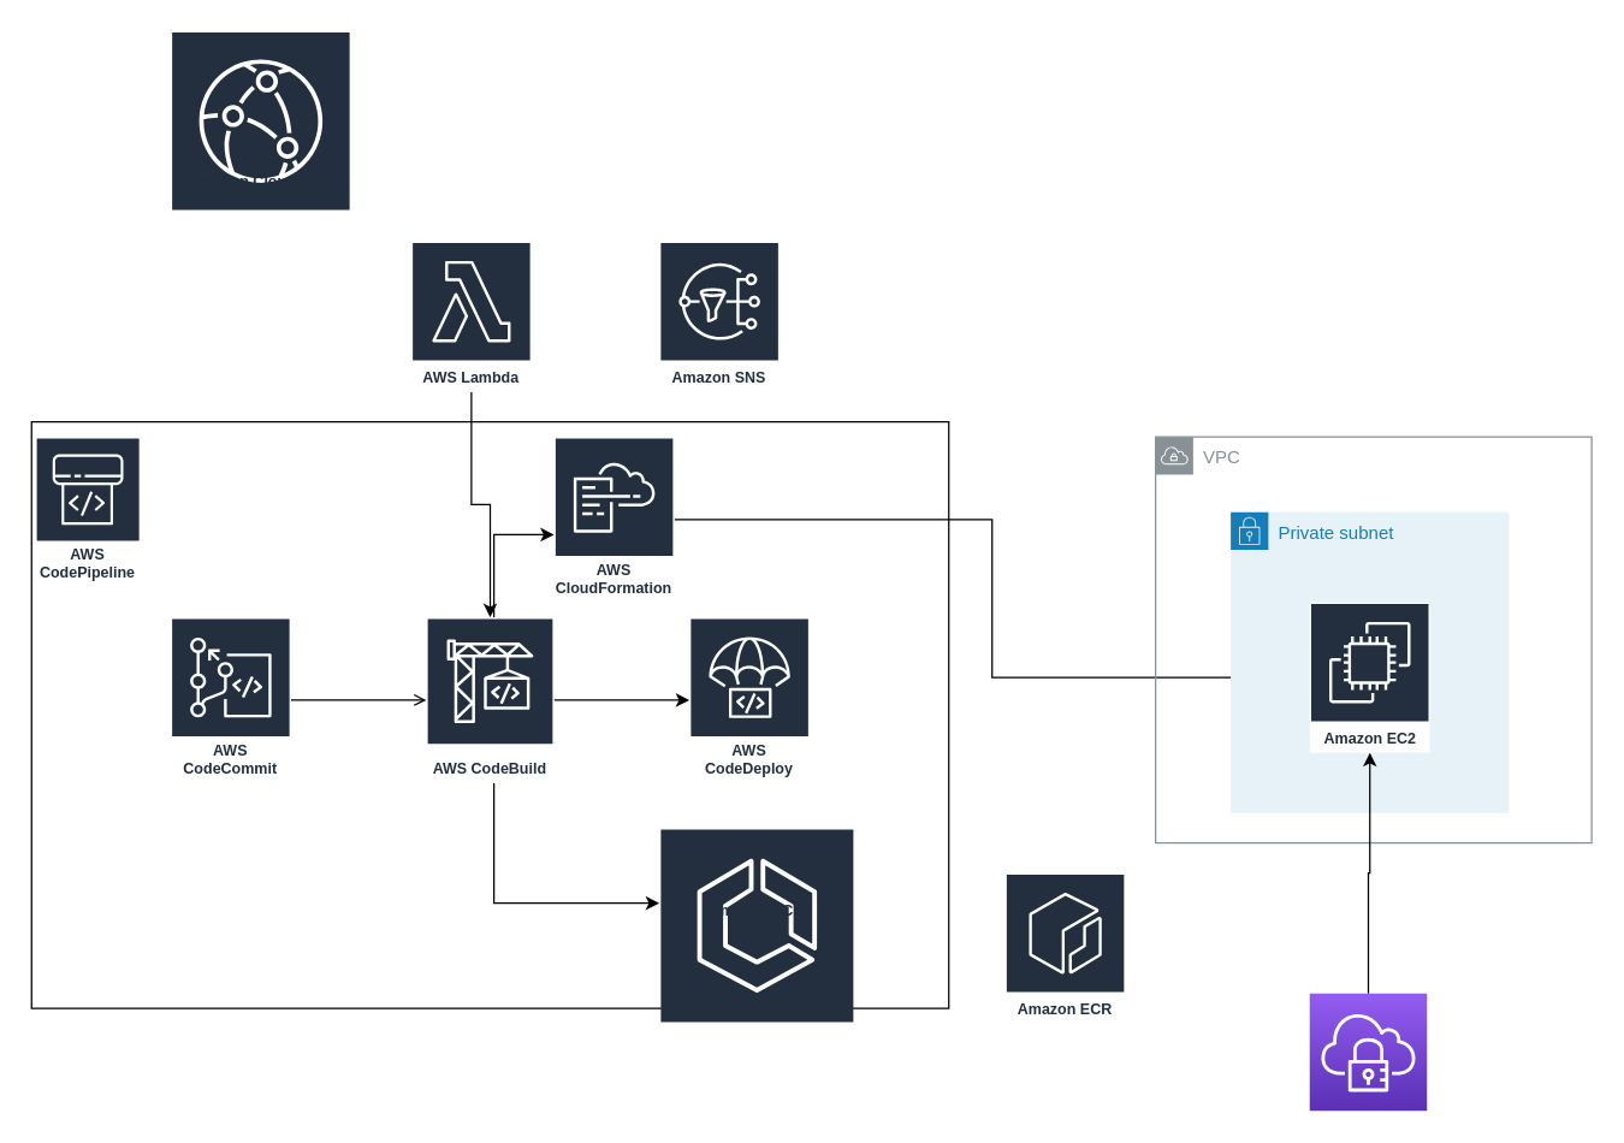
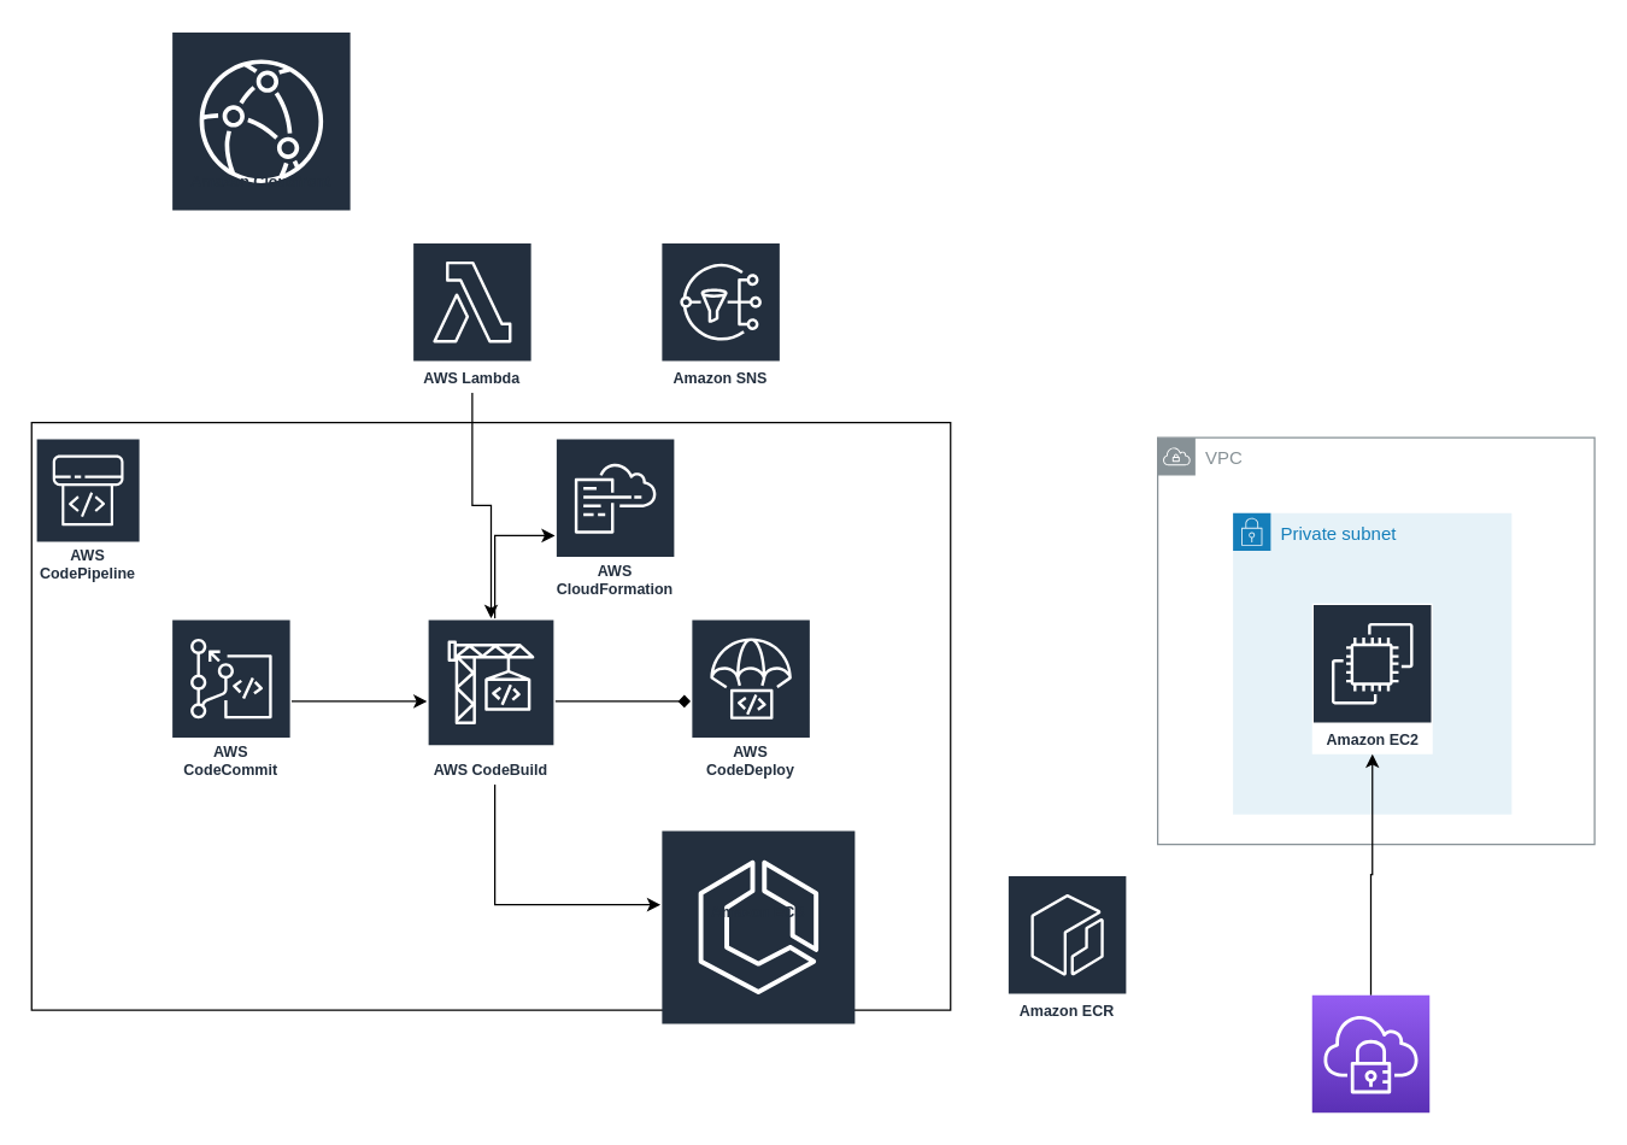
  <mxCell id="0" />
  <mxCell id="1" parent="0" />
  <mxCell id="2" value="" style="rounded=0;whiteSpace=wrap;html=1;" vertex="1" parent="1"><mxGeometry x="20.5" y="280" width="610" height="390" as="geometry" /></mxCell>
- <mxCell id="3" style="edgeStyle=orthogonalEdgeStyle;rounded=0;orthogonalLoop=1;jettySize=auto;html=1;endArrow=open;" edge="1" parent="1" source="4" target="8"><mxGeometry relative="1" as="geometry"><mxPoint x="283" y="495" as="targetPoint" /></mxGeometry></mxCell>
+ <mxCell id="3" style="edgeStyle=orthogonalEdgeStyle;rounded=0;orthogonalLoop=1;jettySize=auto;html=1;" edge="1" parent="1" source="4" target="8"><mxGeometry relative="1" as="geometry"><mxPoint x="283" y="495" as="targetPoint" /></mxGeometry></mxCell>
  <mxCell id="4" value="AWS CodeCommit" style="sketch=0;outlineConnect=0;fontColor=#232F3E;gradientColor=none;strokeColor=#ffffff;fillColor=#232F3E;dashed=0;verticalLabelPosition=middle;verticalAlign=bottom;align=center;html=1;whiteSpace=wrap;fontSize=10;fontStyle=1;spacing=3;shape=mxgraph.aws4.productIcon;prIcon=mxgraph.aws4.codecommit;" vertex="1" parent="1"><mxGeometry x="113" y="410" width="80" height="110" as="geometry" /></mxCell>
  <mxCell id="5" style="edgeStyle=orthogonalEdgeStyle;rounded=0;orthogonalLoop=1;jettySize=auto;html=1;" edge="1" parent="1" source="8" target="11"><mxGeometry relative="1" as="geometry"><Array as="points"><mxPoint x="328" y="355" /></Array></mxGeometry></mxCell>
- <mxCell id="6" style="edgeStyle=orthogonalEdgeStyle;rounded=0;orthogonalLoop=1;jettySize=auto;html=1;" edge="1" parent="1" source="8" target="23"><mxGeometry relative="1" as="geometry" /></mxCell>
+ <mxCell id="6" style="edgeStyle=orthogonalEdgeStyle;rounded=0;orthogonalLoop=1;jettySize=auto;html=1;endArrow=diamond;" edge="1" parent="1" source="8" target="23"><mxGeometry relative="1" as="geometry" /></mxCell>
  <mxCell id="7" style="edgeStyle=orthogonalEdgeStyle;rounded=0;orthogonalLoop=1;jettySize=auto;html=1;" edge="1" parent="1" source="8" target="22"><mxGeometry relative="1" as="geometry"><Array as="points"><mxPoint x="328" y="600" /></Array></mxGeometry></mxCell>
  <mxCell id="8" value="AWS CodeBuild" style="sketch=0;outlineConnect=0;fontColor=#232F3E;gradientColor=none;strokeColor=#ffffff;fillColor=#232F3E;dashed=0;verticalLabelPosition=middle;verticalAlign=bottom;align=center;html=1;whiteSpace=wrap;fontSize=10;fontStyle=1;spacing=3;shape=mxgraph.aws4.productIcon;prIcon=mxgraph.aws4.codebuild;" vertex="1" parent="1"><mxGeometry x="283" y="410" width="85" height="110" as="geometry" /></mxCell>
  <mxCell id="9" value="AWS CodePipeline" style="sketch=0;outlineConnect=0;fontColor=#232F3E;gradientColor=none;strokeColor=#ffffff;fillColor=#232F3E;dashed=0;verticalLabelPosition=middle;verticalAlign=bottom;align=center;html=1;whiteSpace=wrap;fontSize=10;fontStyle=1;spacing=3;shape=mxgraph.aws4.productIcon;prIcon=mxgraph.aws4.codepipeline;" vertex="1" parent="1"><mxGeometry x="23" y="290" width="70" height="100" as="geometry" /></mxCell>
- <mxCell id="10" style="edgeStyle=orthogonalEdgeStyle;rounded=0;orthogonalLoop=1;jettySize=auto;html=1;" edge="1" parent="1" source="11" target="14"><mxGeometry relative="1" as="geometry" /></mxCell>
  <mxCell id="11" value="AWS CloudFormation" style="sketch=0;outlineConnect=0;fontColor=#232F3E;gradientColor=none;strokeColor=#ffffff;fillColor=#232F3E;dashed=0;verticalLabelPosition=middle;verticalAlign=bottom;align=center;html=1;whiteSpace=wrap;fontSize=10;fontStyle=1;spacing=3;shape=mxgraph.aws4.productIcon;prIcon=mxgraph.aws4.cloudformation;" vertex="1" parent="1"><mxGeometry x="368" y="290" width="80" height="110" as="geometry" /></mxCell>
  <mxCell id="12" value="VPC" style="sketch=0;outlineConnect=0;gradientColor=none;html=1;whiteSpace=wrap;fontSize=12;fontStyle=0;shape=mxgraph.aws4.group;grIcon=mxgraph.aws4.group_vpc;strokeColor=#879196;fillColor=none;verticalAlign=top;align=left;spacingLeft=30;fontColor=#879196;dashed=0;" vertex="1" parent="1"><mxGeometry x="768" y="290" width="290" height="270" as="geometry" /></mxCell>
  <mxCell id="13" value="Private subnet" style="points=[[0,0],[0.25,0],[0.5,0],[0.75,0],[1,0],[1,0.25],[1,0.5],[1,0.75],[1,1],[0.75,1],[0.5,1],[0.25,1],[0,1],[0,0.75],[0,0.5],[0,0.25]];outlineConnect=0;gradientColor=none;html=1;whiteSpace=wrap;fontSize=12;fontStyle=0;container=1;pointerEvents=0;collapsible=0;recursiveResize=0;shape=mxgraph.aws4.group;grIcon=mxgraph.aws4.group_security_group;grStroke=0;strokeColor=#147EBA;fillColor=#E6F2F8;verticalAlign=top;align=left;spacingLeft=30;fontColor=#147EBA;dashed=0;" vertex="1" parent="1"><mxGeometry x="818" y="340" width="185" height="200" as="geometry" /></mxCell>
  <mxCell id="14" value="Amazon EC2" style="sketch=0;outlineConnect=0;fontColor=#232F3E;gradientColor=none;strokeColor=#ffffff;fillColor=#232F3E;dashed=0;verticalLabelPosition=middle;verticalAlign=bottom;align=center;html=1;whiteSpace=wrap;fontSize=10;fontStyle=1;spacing=3;shape=mxgraph.aws4.productIcon;prIcon=mxgraph.aws4.ec2;" vertex="1" parent="13"><mxGeometry x="52.5" y="60" width="80" height="100" as="geometry" /></mxCell>
  <mxCell id="15" value="Amazon ECR" style="sketch=0;outlineConnect=0;fontColor=#232F3E;gradientColor=none;strokeColor=#ffffff;fillColor=#232F3E;dashed=0;verticalLabelPosition=middle;verticalAlign=bottom;align=center;html=1;whiteSpace=wrap;fontSize=10;fontStyle=1;spacing=3;shape=mxgraph.aws4.productIcon;prIcon=mxgraph.aws4.ecr;" vertex="1" parent="1"><mxGeometry x="668" y="580" width="80" height="100" as="geometry" /></mxCell>
  <mxCell id="16" style="edgeStyle=orthogonalEdgeStyle;rounded=0;orthogonalLoop=1;jettySize=auto;html=1;" edge="1" parent="1" source="17" target="14"><mxGeometry relative="1" as="geometry" /></mxCell>
  <mxCell id="17" value="" style="sketch=0;points=[[0,0,0],[0.25,0,0],[0.5,0,0],[0.75,0,0],[1,0,0],[0,1,0],[0.25,1,0],[0.5,1,0],[0.75,1,0],[1,1,0],[0,0.25,0],[0,0.5,0],[0,0.75,0],[1,0.25,0],[1,0.5,0],[1,0.75,0]];outlineConnect=0;fontColor=#232F3E;gradientColor=#945DF2;gradientDirection=north;fillColor=#5A30B5;strokeColor=#ffffff;dashed=0;verticalLabelPosition=bottom;verticalAlign=top;align=center;html=1;fontSize=12;fontStyle=0;aspect=fixed;shape=mxgraph.aws4.resourceIcon;resIcon=mxgraph.aws4.client_vpn;" vertex="1" parent="1"><mxGeometry x="870.5" y="660" width="78" height="78" as="geometry" /></mxCell>
  <mxCell id="18" style="edgeStyle=orthogonalEdgeStyle;rounded=0;orthogonalLoop=1;jettySize=auto;html=1;" edge="1" parent="1" source="19" target="8"><mxGeometry relative="1" as="geometry" /></mxCell>
  <mxCell id="19" value="AWS Lambda" style="sketch=0;outlineConnect=0;fontColor=#232F3E;gradientColor=none;strokeColor=#ffffff;fillColor=#232F3E;dashed=0;verticalLabelPosition=middle;verticalAlign=bottom;align=center;html=1;whiteSpace=wrap;fontSize=10;fontStyle=1;spacing=3;shape=mxgraph.aws4.productIcon;prIcon=mxgraph.aws4.lambda;" vertex="1" parent="1"><mxGeometry x="273" y="160" width="80" height="100" as="geometry" /></mxCell>
  <mxCell id="20" value="Amazon SNS" style="sketch=0;outlineConnect=0;fontColor=#232F3E;gradientColor=none;strokeColor=#ffffff;fillColor=#232F3E;dashed=0;verticalLabelPosition=middle;verticalAlign=bottom;align=center;html=1;whiteSpace=wrap;fontSize=10;fontStyle=1;spacing=3;shape=mxgraph.aws4.productIcon;prIcon=mxgraph.aws4.sns;" vertex="1" parent="1"><mxGeometry x="438" y="160" width="80" height="100" as="geometry" /></mxCell>
  <mxCell id="21" value="Amazon Cloudfront" style="sketch=0;outlineConnect=0;fontColor=#232F3E;gradientColor=none;strokeColor=#ffffff;fillColor=#232F3E;dashed=0;verticalLabelPosition=middle;verticalAlign=bottom;align=center;html=1;whiteSpace=wrap;fontSize=10;fontStyle=1;spacing=3;shape=mxgraph.aws4.productIcon;prIcon=mxgraph.aws4.cloudfront;" vertex="1" parent="1"><mxGeometry x="113" y="20" width="120" height="110" as="geometry" /></mxCell>
  <mxCell id="22" value="Amazon ECS" style="sketch=0;outlineConnect=0;fontColor=#232F3E;gradientColor=none;strokeColor=#ffffff;fillColor=#232F3E;dashed=0;verticalLabelPosition=middle;verticalAlign=bottom;align=center;html=1;whiteSpace=wrap;fontSize=10;fontStyle=1;spacing=3;shape=mxgraph.aws4.productIcon;prIcon=mxgraph.aws4.ecs;" vertex="1" parent="1"><mxGeometry x="438" y="550" width="130" height="65" as="geometry" /></mxCell>
  <mxCell id="23" value="AWS CodeDeploy" style="sketch=0;outlineConnect=0;fontColor=#232F3E;gradientColor=none;strokeColor=#ffffff;fillColor=#232F3E;dashed=0;verticalLabelPosition=middle;verticalAlign=bottom;align=center;html=1;whiteSpace=wrap;fontSize=10;fontStyle=1;spacing=3;shape=mxgraph.aws4.productIcon;prIcon=mxgraph.aws4.codedeploy;" vertex="1" parent="1"><mxGeometry x="458" y="410" width="80" height="110" as="geometry" /></mxCell>
